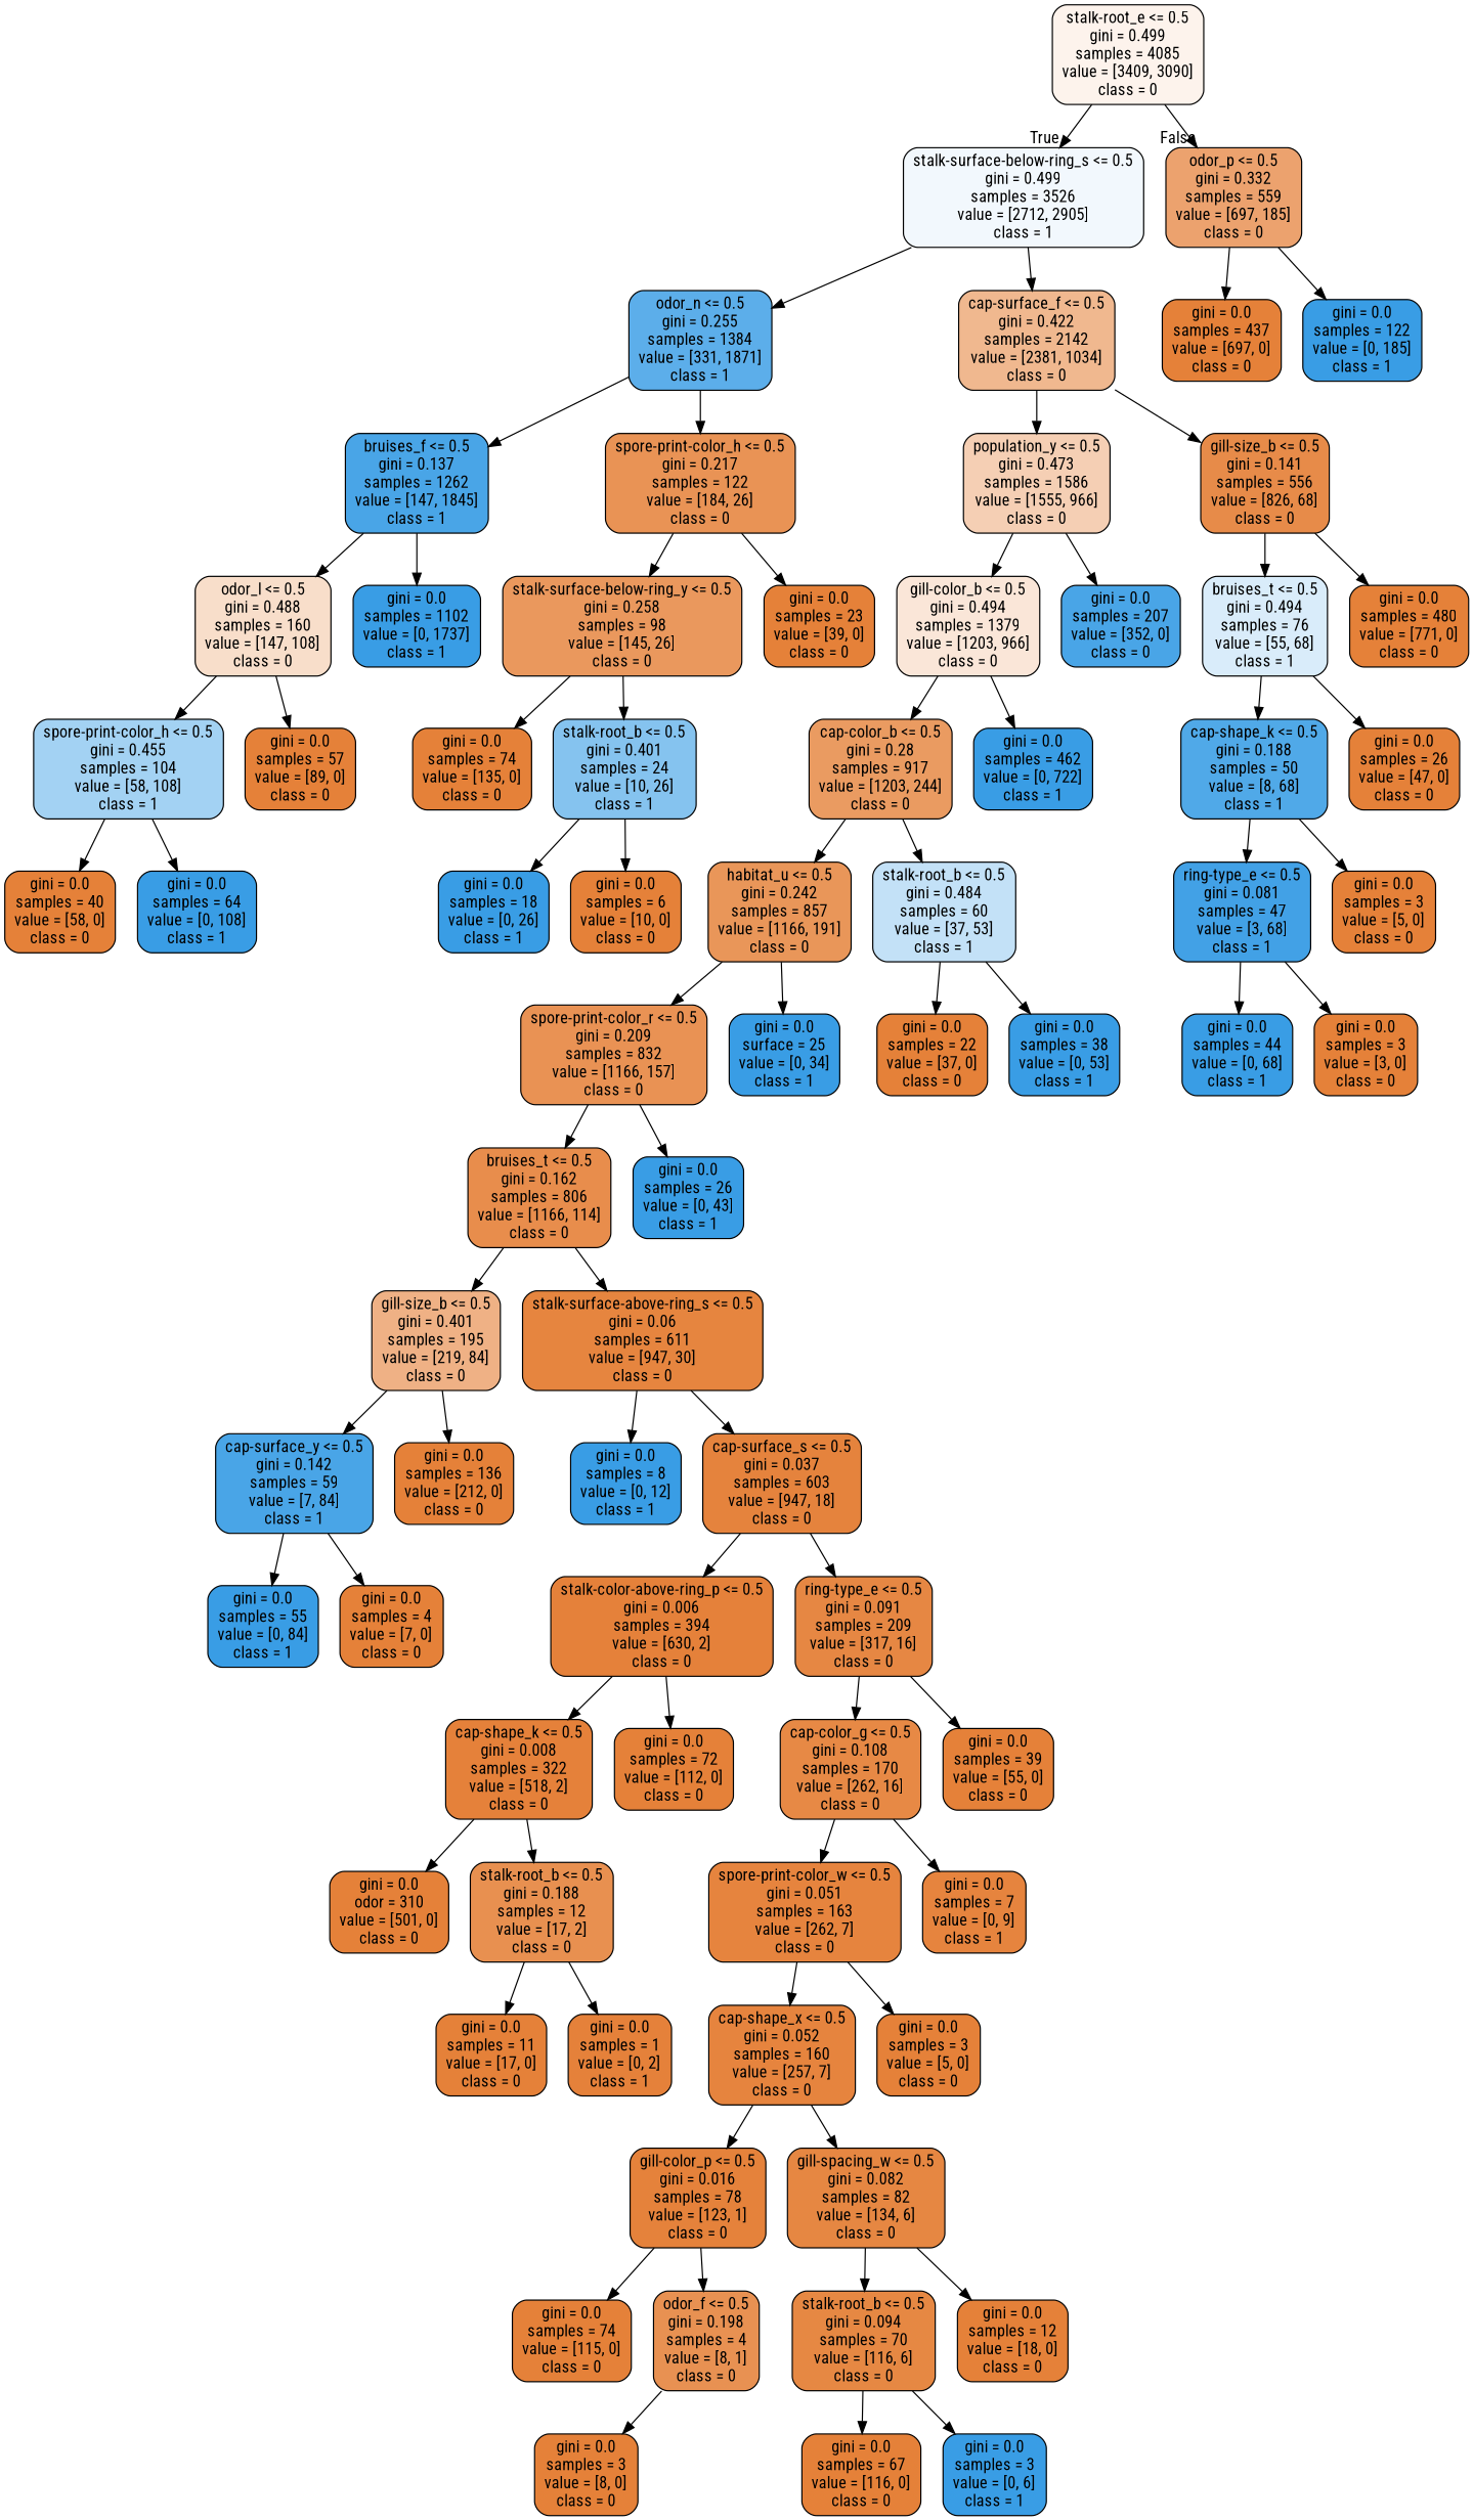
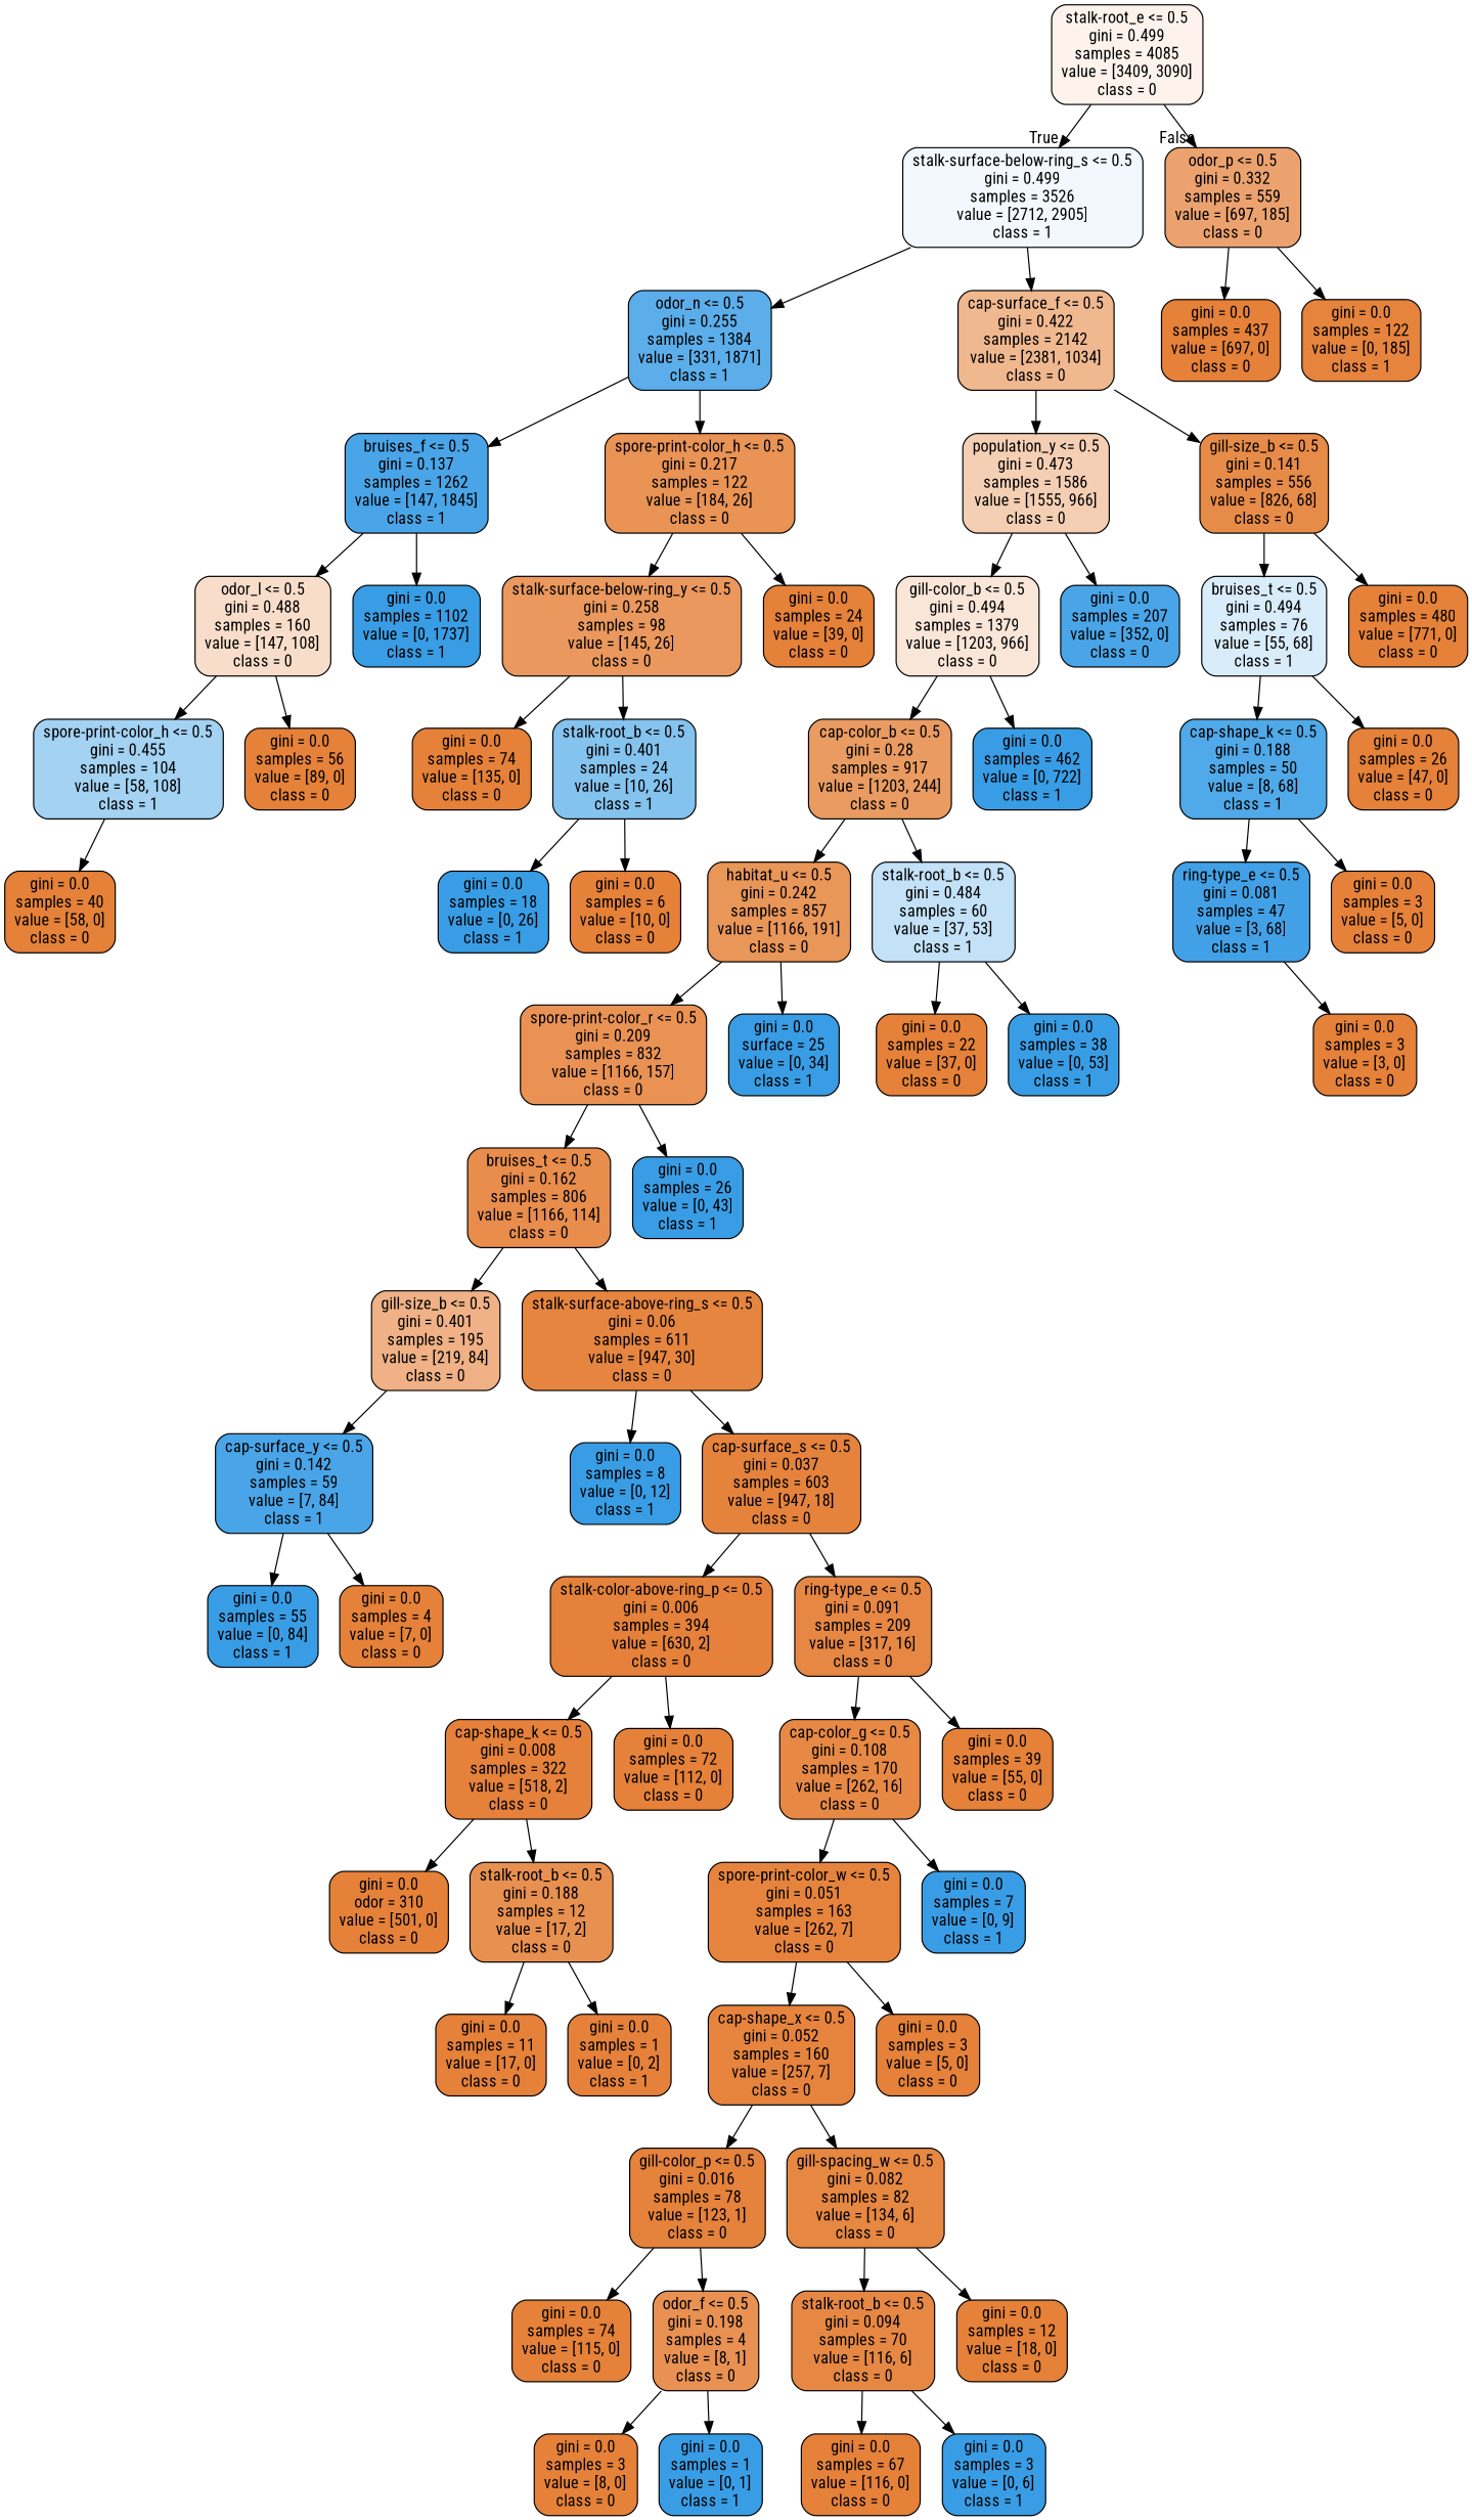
  digraph {
    fontname="Roboto Condensed"
    node [color=black fillcolor="#e58139" fontname="Roboto Condensed" shape=box style="filled, rounded"]
    edge [fontname="Roboto Condensed"]
    n1 [fillcolor="#fdf3ec" label="stalk-root_e <= 0.5\ngini = 0.499\nsamples = 4085\nvalue = [3409, 3090]\nclass = 0"]
    n2 [fillcolor="#f2f8fd" label="stalk-surface-below-ring_s <= 0.5\ngini = 0.499\nsamples = 3526\nvalue = [2712, 2905]\nclass = 1"]
    n3 [fillcolor="#eca26e" label="odor_p <= 0.5\ngini = 0.332\nsamples = 559\nvalue = [697, 185]\nclass = 0"]
    n4 [fillcolor="#5caeea" label="odor_n <= 0.5\ngini = 0.255\nsamples = 1384\nvalue = [331, 1871]\nclass = 1"]
    n5 [fillcolor="#f0b88f" label="cap-surface_f <= 0.5\ngini = 0.422\nsamples = 2142\nvalue = [2381, 1034]\nclass = 0"]
    n6 [label="gini = 0.0\nsamples = 437\nvalue = [697, 0]\nclass = 0"]
-   n7 [fillcolor="#399de5" label="gini = 0.0\nsamples = 122\nvalue = [0, 185]\nclass = 1"]
+   n7 [fillcolor="#e6843e" label="gini = 0.0\nsamples = 122\nvalue = [0, 185]\nclass = 1"]
    n8 [fillcolor="#49a5e7" label="bruises_f <= 0.5\ngini = 0.137\nsamples = 1262\nvalue = [147, 1845]\nclass = 1"]
    n9 [fillcolor="#e99355" label="spore-print-color_h <= 0.5\ngini = 0.217\nsamples = 122\nvalue = [184, 26]\nclass = 0"]
    n10 [fillcolor="#f5cfb4" label="population_y <= 0.5\ngini = 0.473\nsamples = 1586\nvalue = [1555, 966]\nclass = 0"]
    n11 [fillcolor="#e78b49" label="gill-size_b <= 0.5\ngini = 0.141\nsamples = 556\nvalue = [826, 68]\nclass = 0"]
    n12 [fillcolor="#f8deca" label="odor_l <= 0.5\ngini = 0.488\nsamples = 160\nvalue = [147, 108]\nclass = 0"]
    n13 [fillcolor="#399de5" label="gini = 0.0\nsamples = 1102\nvalue = [0, 1737]\nclass = 1"]
    n14 [fillcolor="#ea985d" label="stalk-surface-below-ring_y <= 0.5\ngini = 0.258\nsamples = 98\nvalue = [145, 26]\nclass = 0"]
-   n15 [label="gini = 0.0\nsamples = 23\nvalue = [39, 0]\nclass = 0"]
+   n15 [label="gini = 0.0\nsamples = 24\nvalue = [39, 0]\nclass = 0"]
    n16 [fillcolor="#a3d2f3" label="spore-print-color_h <= 0.5\ngini = 0.455\nsamples = 104\nvalue = [58, 108]\nclass = 1"]
-   n17 [label="gini = 0.0\nsamples = 57\nvalue = [89, 0]\nclass = 0"]
+   n17 [label="gini = 0.0\nsamples = 56\nvalue = [89, 0]\nclass = 0"]
    n18 [label="gini = 0.0\nsamples = 40\nvalue = [58, 0]\nclass = 0"]
-   n19 [fillcolor="#399de5" label="gini = 0.0\nsamples = 64\nvalue = [0, 108]\nclass = 1"]
    n20 [label="gini = 0.0\nsamples = 74\nvalue = [135, 0]\nclass = 0"]
    n21 [fillcolor="#85c3ef" label="stalk-root_b <= 0.5\ngini = 0.401\nsamples = 24\nvalue = [10, 26]\nclass = 1"]
    n22 [fillcolor="#399de5" label="gini = 0.0\nsamples = 18\nvalue = [0, 26]\nclass = 1"]
    n23 [label="gini = 0.0\nsamples = 6\nvalue = [10, 0]\nclass = 0"]
    n24 [fillcolor="#fae6d8" label="gill-color_b <= 0.5\ngini = 0.494\nsamples = 1379\nvalue = [1203, 966]\nclass = 0"]
    n25 [fillcolor="#49a5e7" label="gini = 0.0\nsamples = 207\nvalue = [352, 0]\nclass = 0"]
    n26 [fillcolor="#d9ecfa" label="bruises_t <= 0.5\ngini = 0.494\nsamples = 76\nvalue = [55, 68]\nclass = 1"]
    n27 [label="gini = 0.0\nsamples = 480\nvalue = [771, 0]\nclass = 0"]
    n28 [fillcolor="#ea9b61" label="cap-color_b <= 0.5\ngini = 0.28\nsamples = 917\nvalue = [1203, 244]\nclass = 0"]
    n29 [fillcolor="#399de5" label="gini = 0.0\nsamples = 462\nvalue = [0, 722]\nclass = 1"]
    n30 [fillcolor="#e99659" label="habitat_u <= 0.5\ngini = 0.242\nsamples = 857\nvalue = [1166, 191]\nclass = 0"]
    n31 [fillcolor="#c3e1f7" label="stalk-root_b <= 0.5\ngini = 0.484\nsamples = 60\nvalue = [37, 53]\nclass = 1"]
    n32 [fillcolor="#e99254" label="spore-print-color_r <= 0.5\ngini = 0.209\nsamples = 832\nvalue = [1166, 157]\nclass = 0"]
    n33 [fillcolor="#399de5" label="gini = 0.0\nsurface = 25\nvalue = [0, 34]\nclass = 1"]
    n34 [label="gini = 0.0\nsamples = 22\nvalue = [37, 0]\nclass = 0"]
    n35 [fillcolor="#399de5" label="gini = 0.0\nsamples = 38\nvalue = [0, 53]\nclass = 1"]
    n36 [fillcolor="#e88d4c" label="bruises_t <= 0.5\ngini = 0.162\nsamples = 806\nvalue = [1166, 114]\nclass = 0"]
    n37 [fillcolor="#399de5" label="gini = 0.0\nsamples = 26\nvalue = [0, 43]\nclass = 1"]
    n38 [fillcolor="#efb185" label="gill-size_b <= 0.5\ngini = 0.401\nsamples = 195\nvalue = [219, 84]\nclass = 0"]
    n39 [fillcolor="#e6853f" label="stalk-surface-above-ring_s <= 0.5\ngini = 0.06\nsamples = 611\nvalue = [947, 30]\nclass = 0"]
    n40 [fillcolor="#49a5e7" label="cap-surface_y <= 0.5\ngini = 0.142\nsamples = 59\nvalue = [7, 84]\nclass = 1"]
-   n41 [label="gini = 0.0\nsamples = 136\nvalue = [212, 0]\nclass = 0"]
    n42 [fillcolor="#399de5" label="gini = 0.0\nsamples = 8\nvalue = [0, 12]\nclass = 1"]
    n43 [fillcolor="#e5833d" label="cap-surface_s <= 0.5\ngini = 0.037\nsamples = 603\nvalue = [947, 18]\nclass = 0"]
    n44 [fillcolor="#399de5" label="gini = 0.0\nsamples = 55\nvalue = [0, 84]\nclass = 1"]
    n45 [label="gini = 0.0\nsamples = 4\nvalue = [7, 0]\nclass = 0"]
    n46 [fillcolor="#e5813a" label="stalk-color-above-ring_p <= 0.5\ngini = 0.006\nsamples = 394\nvalue = [630, 2]\nclass = 0"]
    n47 [fillcolor="#e68743" label="ring-type_e <= 0.5\ngini = 0.091\nsamples = 209\nvalue = [317, 16]\nclass = 0"]
    n48 [fillcolor="#e5813a" label="cap-shape_k <= 0.5\ngini = 0.008\nsamples = 322\nvalue = [518, 2]\nclass = 0"]
    n49 [label="gini = 0.0\nsamples = 72\nvalue = [112, 0]\nclass = 0"]
    n50 [fillcolor="#e78945" label="cap-color_g <= 0.5\ngini = 0.108\nsamples = 170\nvalue = [262, 16]\nclass = 0"]
    n51 [label="gini = 0.0\nsamples = 39\nvalue = [55, 0]\nclass = 0"]
    n52 [label="gini = 0.0\nodor = 310\nvalue = [501, 0]\nclass = 0"]
    n53 [fillcolor="#e89050" label="stalk-root_b <= 0.5\ngini = 0.188\nsamples = 12\nvalue = [17, 2]\nclass = 0"]
    n54 [label="gini = 0.0\nsamples = 11\nvalue = [17, 0]\nclass = 0"]
    n55 [fillcolor="#e5813a" label="gini = 0.0\nsamples = 1\nvalue = [0, 2]\nclass = 1"]
    n56 [fillcolor="#e6843e" label="spore-print-color_w <= 0.5\ngini = 0.051\nsamples = 163\nvalue = [262, 7]\nclass = 0"]
-   n57 [fillcolor="#e6843e" label="gini = 0.0\nsamples = 7\nvalue = [0, 9]\nclass = 1"]
+   n57 [fillcolor="#399de5" label="gini = 0.0\nsamples = 7\nvalue = [0, 9]\nclass = 1"]
    n58 [fillcolor="#e6843e" label="cap-shape_x <= 0.5\ngini = 0.052\nsamples = 160\nvalue = [257, 7]\nclass = 0"]
    n59 [label="gini = 0.0\nsamples = 3\nvalue = [5, 0]\nclass = 0"]
    n60 [fillcolor="#e5823b" label="gill-color_p <= 0.5\ngini = 0.016\nsamples = 78\nvalue = [123, 1]\nclass = 0"]
    n61 [fillcolor="#e68742" label="gill-spacing_w <= 0.5\ngini = 0.082\nsamples = 82\nvalue = [134, 6]\nclass = 0"]
    n62 [label="gini = 0.0\nsamples = 74\nvalue = [115, 0]\nclass = 0"]
    n63 [fillcolor="#e89152" label="odor_f <= 0.5\ngini = 0.198\nsamples = 4\nvalue = [8, 1]\nclass = 0"]
    n64 [fillcolor="#e68843" label="stalk-root_b <= 0.5\ngini = 0.094\nsamples = 70\nvalue = [116, 6]\nclass = 0"]
    n65 [label="gini = 0.0\nsamples = 12\nvalue = [18, 0]\nclass = 0"]
    n66 [label="gini = 0.0\nsamples = 3\nvalue = [8, 0]\nclass = 0"]
+   n67 [fillcolor="#399de5" label="gini = 0.0\nsamples = 1\nvalue = [0, 1]\nclass = 1"]
    n68 [label="gini = 0.0\nsamples = 67\nvalue = [116, 0]\nclass = 0"]
    n69 [fillcolor="#399de5" label="gini = 0.0\nsamples = 3\nvalue = [0, 6]\nclass = 1"]
    n70 [fillcolor="#50a9e8" label="cap-shape_k <= 0.5\ngini = 0.188\nsamples = 50\nvalue = [8, 68]\nclass = 1"]
    n71 [label="gini = 0.0\nsamples = 26\nvalue = [47, 0]\nclass = 0"]
    n72 [fillcolor="#42a1e6" label="ring-type_e <= 0.5\ngini = 0.081\nsamples = 47\nvalue = [3, 68]\nclass = 1"]
    n73 [label="gini = 0.0\nsamples = 3\nvalue = [5, 0]\nclass = 0"]
-   n74 [fillcolor="#399de5" label="gini = 0.0\nsamples = 44\nvalue = [0, 68]\nclass = 1"]
    n75 [label="gini = 0.0\nsamples = 3\nvalue = [3, 0]\nclass = 0"]
    n1 -> n2 [headlabel=True labelangle=45 labeldistance=2.5]
    n1 -> n3 [headlabel=False labelangle=-45 labeldistance=2.5]
    n2 -> n4
    n2 -> n5
    n3 -> n6
    n3 -> n7
    n4 -> n8
    n4 -> n9
    n5 -> n10
    n5 -> n11
    n8 -> n12
    n8 -> n13
    n9 -> n14
    n9 -> n15
    n10 -> n24
    n10 -> n25
    n11 -> n26
    n11 -> n27
    n12 -> n16
    n12 -> n17
    n14 -> n20
    n14 -> n21
    n16 -> n18
-   n16 -> n19
    n21 -> n22
    n21 -> n23
    n24 -> n28
    n24 -> n29
    n26 -> n70
    n26 -> n71
    n28 -> n30
    n28 -> n31
    n30 -> n32
    n30 -> n33
    n31 -> n34
    n31 -> n35
    n32 -> n36
    n32 -> n37
    n36 -> n38
    n36 -> n39
    n38 -> n40
-   n38 -> n41
    n39 -> n42
    n39 -> n43
    n40 -> n44
    n40 -> n45
    n43 -> n46
    n43 -> n47
    n46 -> n48
    n46 -> n49
    n47 -> n50
    n47 -> n51
    n48 -> n52
    n48 -> n53
    n50 -> n56
    n50 -> n57
    n53 -> n54
    n53 -> n55
    n56 -> n58
    n56 -> n59
    n58 -> n60
    n58 -> n61
    n60 -> n62
    n60 -> n63
    n61 -> n64
    n61 -> n65
    n63 -> n66
+   n63 -> n67
    n64 -> n68
    n64 -> n69
    n70 -> n72
    n70 -> n73
-   n72 -> n74
    n72 -> n75
  }
